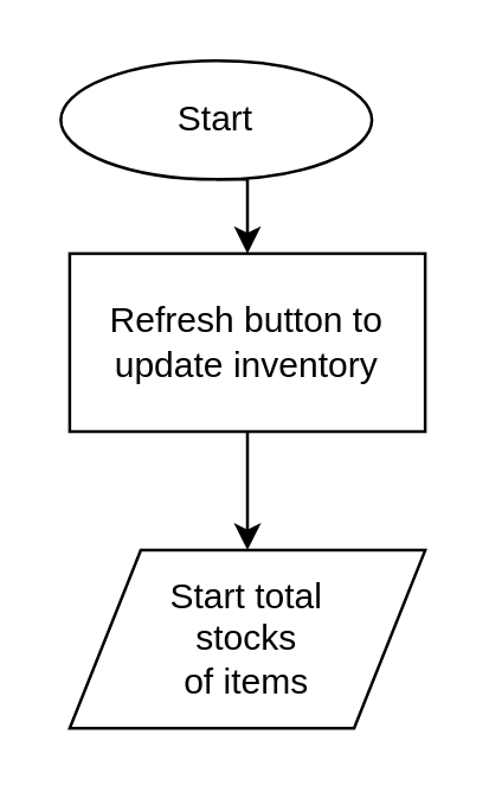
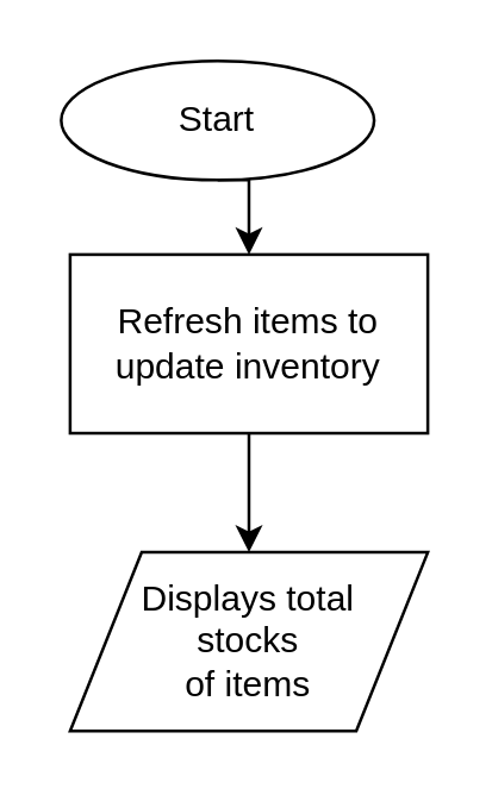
  <mxCell id="0" />
  <mxCell id="1" parent="0" />
  <mxCell id="2" style="edgeStyle=orthogonalEdgeStyle;rounded=0;orthogonalLoop=1;jettySize=auto;html=1;exitX=0.5;exitY=1;exitDx=0;exitDy=0;" parent="1" source="3" edge="1"><mxGeometry relative="1" as="geometry"><mxPoint x="83" y="85" as="targetPoint" /></mxGeometry></mxCell>
  <mxCell id="3" value="Start" style="ellipse;whiteSpace=wrap;html=1;" parent="1" vertex="1"><mxGeometry x="20" y="20" width="105" height="40" as="geometry" /></mxCell>
  <mxCell id="4" style="edgeStyle=orthogonalEdgeStyle;rounded=0;orthogonalLoop=1;jettySize=auto;html=1;exitX=0.5;exitY=1;exitDx=0;exitDy=0;" edge="1" parent="1" source="5"><mxGeometry relative="1" as="geometry"><mxPoint x="83" y="185" as="targetPoint" /></mxGeometry></mxCell>
- <mxCell id="5" value="Refresh button to update inventory" style="rounded=0;whiteSpace=wrap;html=1;" vertex="1" parent="1"><mxGeometry x="23" y="85" width="120" height="60" as="geometry" /></mxCell>
- <mxCell id="6" value="Start total&lt;br&gt;stocks&lt;br&gt;of items" style="shape=parallelogram;perimeter=parallelogramPerimeter;whiteSpace=wrap;html=1;" vertex="1" parent="1"><mxGeometry x="23" y="185" width="120" height="60" as="geometry" /></mxCell>
+ <mxCell id="5" value="Refresh items to update inventory" style="rounded=0;whiteSpace=wrap;html=1;" vertex="1" parent="1"><mxGeometry x="23" y="85" width="120" height="60" as="geometry" /></mxCell>
+ <mxCell id="6" value="Displays total&lt;br&gt;stocks&lt;br&gt;of items" style="shape=parallelogram;perimeter=parallelogramPerimeter;whiteSpace=wrap;html=1;" vertex="1" parent="1"><mxGeometry x="23" y="185" width="120" height="60" as="geometry" /></mxCell>
